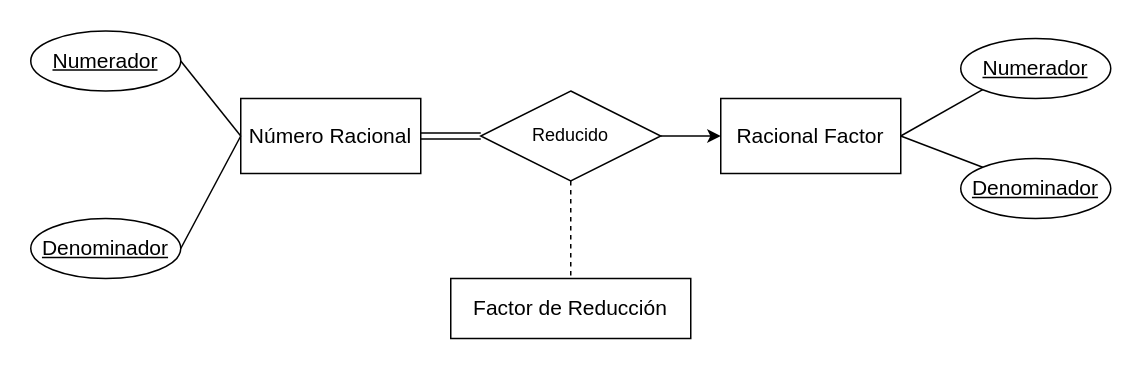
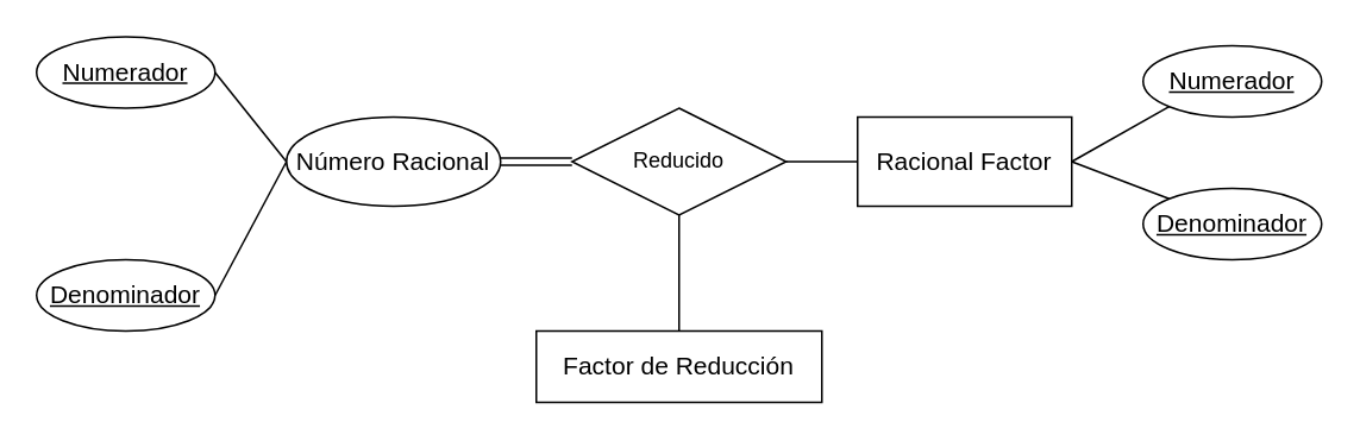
  <mxCell id="0" />
  <mxCell id="1" parent="0" />
- <mxCell id="2" value="Número Racional" style="whiteSpace=wrap;html=1;align=center;fontSize=14;" vertex="1" parent="1"><mxGeometry x="160" y="65" width="120" height="50" as="geometry" /></mxCell>
+ <mxCell id="2" value="Número Racional" style="ellipse;whiteSpace=wrap;html=1;align=center;fontSize=14;" vertex="1" parent="1"><mxGeometry x="160" y="65" width="120" height="50" as="geometry" /></mxCell>
  <mxCell id="3" style="rounded=0;orthogonalLoop=1;jettySize=auto;html=1;exitX=1;exitY=0.5;exitDx=0;exitDy=0;entryX=0;entryY=0.5;entryDx=0;entryDy=0;endArrow=none;startFill=0;" edge="1" parent="1" source="13" target="2"><mxGeometry relative="1" as="geometry"><mxPoint x="105.355" y="19.142" as="sourcePoint" /></mxGeometry></mxCell>
  <mxCell id="4" style="rounded=0;orthogonalLoop=1;jettySize=auto;html=1;exitX=1;exitY=0.5;exitDx=0;exitDy=0;entryX=0;entryY=0.5;entryDx=0;entryDy=0;endArrow=none;startFill=0;" edge="1" parent="1" source="14" target="2"><mxGeometry relative="1" as="geometry"><mxPoint x="120" y="165" as="sourcePoint" /></mxGeometry></mxCell>
  <mxCell id="5" style="rounded=0;orthogonalLoop=1;jettySize=auto;html=1;exitX=1;exitY=0.5;exitDx=0;exitDy=0;entryX=0;entryY=0;entryDx=0;entryDy=0;endArrow=none;startFill=0;" edge="1" parent="1" source="6" target="16"><mxGeometry relative="1" as="geometry"><mxPoint x="654.645" y="150.858" as="targetPoint" /></mxGeometry></mxCell>
  <mxCell id="6" value="Racional Factor" style="whiteSpace=wrap;html=1;align=center;fontSize=14;strokeColor=default;verticalAlign=middle;fontFamily=Helvetica;fontColor=default;fillColor=default;" vertex="1" parent="1"><mxGeometry x="480" y="65" width="120" height="50" as="geometry" /></mxCell>
  <mxCell id="7" style="edgeStyle=orthogonalEdgeStyle;rounded=0;orthogonalLoop=1;jettySize=auto;html=1;exitX=0;exitY=0.5;exitDx=0;exitDy=0;entryX=1;entryY=0.5;entryDx=0;entryDy=0;endArrow=none;startFill=0;shape=link;" edge="1" parent="1" source="10" target="2"><mxGeometry relative="1" as="geometry" /></mxCell>
- <mxCell id="8" style="edgeStyle=orthogonalEdgeStyle;rounded=0;orthogonalLoop=1;jettySize=auto;html=1;exitX=1;exitY=0.5;exitDx=0;exitDy=0;entryX=0;entryY=0.5;entryDx=0;entryDy=0;endArrow=classic;startFill=0;endFill=1;" edge="1" parent="1" source="10" target="6"><mxGeometry relative="1" as="geometry" /></mxCell>
- <mxCell id="9" style="rounded=0;orthogonalLoop=1;jettySize=auto;html=1;exitX=0.5;exitY=1;exitDx=0;exitDy=0;entryX=0.5;entryY=0;entryDx=0;entryDy=0;endArrow=none;startFill=0;dashed=1;" edge="1" parent="1" source="10" target="11"><mxGeometry relative="1" as="geometry" /></mxCell>
+ <mxCell id="8" style="edgeStyle=orthogonalEdgeStyle;rounded=0;orthogonalLoop=1;jettySize=auto;html=1;exitX=1;exitY=0.5;exitDx=0;exitDy=0;entryX=0;entryY=0.5;entryDx=0;entryDy=0;endArrow=none;startFill=0;endFill=1;" edge="1" parent="1" source="10" target="6"><mxGeometry relative="1" as="geometry" /></mxCell>
+ <mxCell id="9" style="rounded=0;orthogonalLoop=1;jettySize=auto;html=1;exitX=0.5;exitY=1;exitDx=0;exitDy=0;entryX=0.5;entryY=0;entryDx=0;entryDy=0;endArrow=none;startFill=0;" edge="1" parent="1" source="10" target="11"><mxGeometry relative="1" as="geometry" /></mxCell>
  <mxCell id="10" value="Reducido" style="shape=rhombus;perimeter=rhombusPerimeter;whiteSpace=wrap;html=1;align=center;" vertex="1" parent="1"><mxGeometry x="320" y="60" width="120" height="60" as="geometry" /></mxCell>
  <mxCell id="11" value="Factor de Reducción" style="whiteSpace=wrap;html=1;align=center;fontSize=14;rounded=0;" vertex="1" parent="1"><mxGeometry x="300" y="185" width="160" height="40" as="geometry" /></mxCell>
  <mxCell id="12" style="rounded=0;orthogonalLoop=1;jettySize=auto;html=1;exitX=1;exitY=0.5;exitDx=0;exitDy=0;entryX=0;entryY=1;entryDx=0;entryDy=0;endArrow=none;startFill=0;" edge="1" parent="1" source="6" target="15"><mxGeometry relative="1" as="geometry"><mxPoint x="690" y="25" as="targetPoint" /></mxGeometry></mxCell>
  <mxCell id="13" value="Numerador" style="ellipse;whiteSpace=wrap;html=1;align=center;fontStyle=4;fontSize=14;" vertex="1" parent="1"><mxGeometry x="20" y="20" width="100" height="40" as="geometry" /></mxCell>
  <mxCell id="14" value="Denominador" style="ellipse;whiteSpace=wrap;html=1;align=center;fontStyle=4;fontSize=14;" vertex="1" parent="1"><mxGeometry x="20" y="145" width="100" height="40" as="geometry" /></mxCell>
  <mxCell id="15" value="Numerador" style="ellipse;whiteSpace=wrap;html=1;align=center;fontStyle=4;fontSize=14;" vertex="1" parent="1"><mxGeometry x="640" y="25" width="100" height="40" as="geometry" /></mxCell>
  <mxCell id="16" value="Denominador" style="ellipse;whiteSpace=wrap;html=1;align=center;fontStyle=4;fontSize=14;" vertex="1" parent="1"><mxGeometry x="640" y="105" width="100" height="40" as="geometry" /></mxCell>
